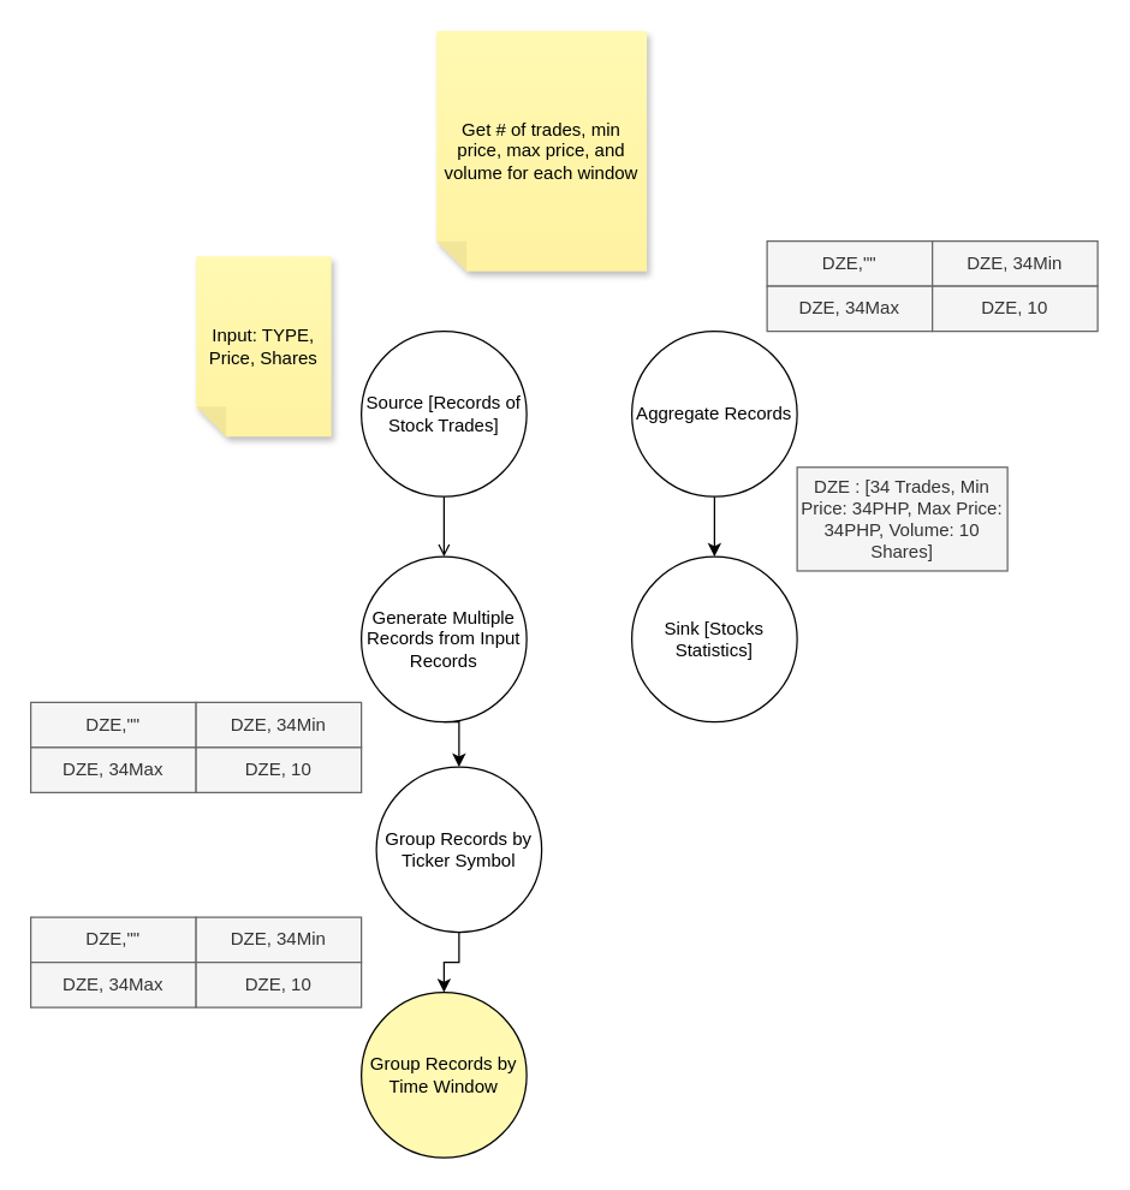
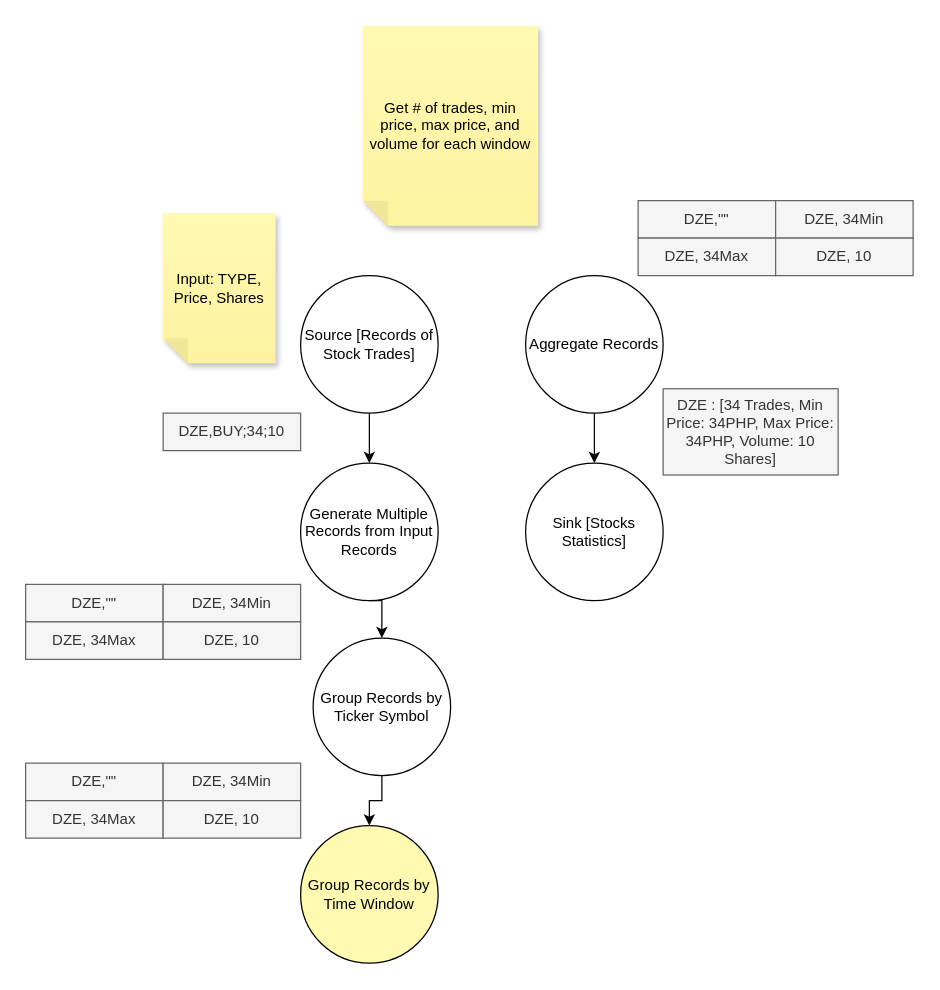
  <mxCell id="0" />
  <mxCell id="1" parent="0" />
  <mxCell id="2" value="Get # of trades, min price, max price, and volume for each window" style="shape=note;whiteSpace=wrap;html=1;backgroundOutline=1;fontColor=#000000;darkOpacity=0.05;fillColor=#FFF9B2;strokeColor=none;fillStyle=solid;direction=west;gradientDirection=north;gradientColor=#FFF2A1;shadow=1;size=20;pointerEvents=1;" parent="1" vertex="1"><mxGeometry x="290" y="20" width="140" height="160" as="geometry" /></mxCell>
- <mxCell id="3" style="edgeStyle=orthogonalEdgeStyle;rounded=0;orthogonalLoop=1;jettySize=auto;html=1;exitX=0.5;exitY=1;exitDx=0;exitDy=0;entryX=0.5;entryY=0;entryDx=0;entryDy=0;endArrow=open;" parent="1" source="4" target="6" edge="1"><mxGeometry relative="1" as="geometry" /></mxCell>
+ <mxCell id="3" style="edgeStyle=orthogonalEdgeStyle;rounded=0;orthogonalLoop=1;jettySize=auto;html=1;exitX=0.5;exitY=1;exitDx=0;exitDy=0;entryX=0.5;entryY=0;entryDx=0;entryDy=0;" parent="1" source="4" target="6" edge="1"><mxGeometry relative="1" as="geometry" /></mxCell>
  <mxCell id="4" value="Source [Records of Stock Trades]" style="ellipse;whiteSpace=wrap;html=1;aspect=fixed;" parent="1" vertex="1"><mxGeometry x="240" y="220" width="110" height="110" as="geometry" /></mxCell>
  <mxCell id="5" style="edgeStyle=orthogonalEdgeStyle;rounded=0;orthogonalLoop=1;jettySize=auto;html=1;exitX=0.5;exitY=1;exitDx=0;exitDy=0;entryX=0.5;entryY=0;entryDx=0;entryDy=0;" parent="1" source="6" target="8" edge="1"><mxGeometry relative="1" as="geometry" /></mxCell>
  <mxCell id="6" value="Generate Multiple Records from Input Records" style="ellipse;whiteSpace=wrap;html=1;aspect=fixed;" parent="1" vertex="1"><mxGeometry x="240" y="370" width="110" height="110" as="geometry" /></mxCell>
  <mxCell id="7" style="edgeStyle=orthogonalEdgeStyle;rounded=0;orthogonalLoop=1;jettySize=auto;html=1;exitX=0.5;exitY=1;exitDx=0;exitDy=0;entryX=0.5;entryY=0;entryDx=0;entryDy=0;" parent="1" source="8" target="9" edge="1"><mxGeometry relative="1" as="geometry" /></mxCell>
  <mxCell id="8" value="Group Records by Ticker Symbol" style="ellipse;whiteSpace=wrap;html=1;aspect=fixed;" parent="1" vertex="1"><mxGeometry x="250" y="510" width="110" height="110" as="geometry" /></mxCell>
  <mxCell id="9" value="Group Records by Time Window" style="ellipse;whiteSpace=wrap;html=1;aspect=fixed;fillColor=#fff9b2;" parent="1" vertex="1"><mxGeometry x="240" y="660" width="110" height="110" as="geometry" /></mxCell>
  <mxCell id="10" style="edgeStyle=orthogonalEdgeStyle;rounded=0;orthogonalLoop=1;jettySize=auto;html=1;exitX=0.5;exitY=1;exitDx=0;exitDy=0;entryX=0.5;entryY=0;entryDx=0;entryDy=0;" parent="1" source="11" target="12" edge="1"><mxGeometry relative="1" as="geometry" /></mxCell>
  <mxCell id="11" value="Aggregate Records" style="ellipse;whiteSpace=wrap;html=1;aspect=fixed;" parent="1" vertex="1"><mxGeometry x="420" y="220" width="110" height="110" as="geometry" /></mxCell>
  <mxCell id="12" value="Sink [Stocks Statistics]" style="ellipse;whiteSpace=wrap;html=1;aspect=fixed;" parent="1" vertex="1"><mxGeometry x="420" y="370" width="110" height="110" as="geometry" /></mxCell>
+ <mxCell id="13" value="DZE,BUY;34;10" style="text;html=1;align=center;verticalAlign=middle;whiteSpace=wrap;rounded=0;strokeWidth=1;fillColor=#f5f5f5;strokeColor=#666666;fontColor=#333333;" parent="1" vertex="1"><mxGeometry x="130" y="330" width="110" height="30" as="geometry" /></mxCell>
  <mxCell id="14" value="DZE,&quot;&quot;" style="text;html=1;align=center;verticalAlign=middle;whiteSpace=wrap;rounded=0;strokeWidth=1;fillColor=#f5f5f5;strokeColor=#666666;fontColor=#333333;" parent="1" vertex="1"><mxGeometry x="20" y="467" width="110" height="30" as="geometry" /></mxCell>
  <mxCell id="15" value="DZE, 34Max" style="text;html=1;align=center;verticalAlign=middle;whiteSpace=wrap;rounded=0;strokeWidth=1;fillColor=#f5f5f5;strokeColor=#666666;fontColor=#333333;" parent="1" vertex="1"><mxGeometry x="20" y="497" width="110" height="30" as="geometry" /></mxCell>
  <mxCell id="16" value="DZE, 34Min" style="text;html=1;align=center;verticalAlign=middle;whiteSpace=wrap;rounded=0;strokeWidth=1;fillColor=#f5f5f5;strokeColor=#666666;fontColor=#333333;" parent="1" vertex="1"><mxGeometry x="130" y="467" width="110" height="30" as="geometry" /></mxCell>
  <mxCell id="17" value="DZE, 10" style="text;html=1;align=center;verticalAlign=middle;whiteSpace=wrap;rounded=0;strokeWidth=1;fillColor=#f5f5f5;strokeColor=#666666;fontColor=#333333;" parent="1" vertex="1"><mxGeometry x="130" y="497" width="110" height="30" as="geometry" /></mxCell>
  <mxCell id="18" value="" style="edgeStyle=orthogonalEdgeStyle;rounded=0;orthogonalLoop=1;jettySize=auto;html=1;" parent="1" source="19" target="20" edge="1"><mxGeometry relative="1" as="geometry" /></mxCell>
  <mxCell id="19" value="DZE,&quot;&quot;" style="text;html=1;align=center;verticalAlign=middle;whiteSpace=wrap;rounded=0;strokeWidth=1;fillColor=#f5f5f5;strokeColor=#666666;fontColor=#333333;" parent="1" vertex="1"><mxGeometry x="20" y="610" width="110" height="30" as="geometry" /></mxCell>
  <mxCell id="20" value="DZE, 34Max" style="text;html=1;align=center;verticalAlign=middle;whiteSpace=wrap;rounded=0;strokeWidth=1;fillColor=#f5f5f5;strokeColor=#666666;fontColor=#333333;" parent="1" vertex="1"><mxGeometry x="20" y="640" width="110" height="30" as="geometry" /></mxCell>
  <mxCell id="21" value="DZE, 34Min" style="text;html=1;align=center;verticalAlign=middle;whiteSpace=wrap;rounded=0;strokeWidth=1;fillColor=#f5f5f5;strokeColor=#666666;fontColor=#333333;" parent="1" vertex="1"><mxGeometry x="130" y="610" width="110" height="30" as="geometry" /></mxCell>
  <mxCell id="22" value="DZE, 10" style="text;html=1;align=center;verticalAlign=middle;whiteSpace=wrap;rounded=0;strokeWidth=1;fillColor=#f5f5f5;strokeColor=#666666;fontColor=#333333;" parent="1" vertex="1"><mxGeometry x="130" y="640" width="110" height="30" as="geometry" /></mxCell>
  <mxCell id="23" value="DZE : [34 Trades, Min Price: 34PHP, Max Price: 34PHP, Volume: 10 Shares]" style="text;html=1;align=center;verticalAlign=middle;whiteSpace=wrap;rounded=0;strokeWidth=1;fillColor=#f5f5f5;strokeColor=#666666;fontColor=#333333;" parent="1" vertex="1"><mxGeometry x="530" y="310.5" width="140" height="69" as="geometry" /></mxCell>
  <mxCell id="24" value="DZE,&quot;&quot;" style="text;html=1;align=center;verticalAlign=middle;whiteSpace=wrap;rounded=0;strokeWidth=1;fillColor=#f5f5f5;strokeColor=#666666;fontColor=#333333;" parent="1" vertex="1"><mxGeometry x="510" y="160" width="110" height="30" as="geometry" /></mxCell>
  <mxCell id="25" value="DZE, 34Max" style="text;html=1;align=center;verticalAlign=middle;whiteSpace=wrap;rounded=0;strokeWidth=1;fillColor=#f5f5f5;strokeColor=#666666;fontColor=#333333;" parent="1" vertex="1"><mxGeometry x="510" y="190" width="110" height="30" as="geometry" /></mxCell>
  <mxCell id="26" value="DZE, 34Min" style="text;html=1;align=center;verticalAlign=middle;whiteSpace=wrap;rounded=0;strokeWidth=1;fillColor=#f5f5f5;strokeColor=#666666;fontColor=#333333;" parent="1" vertex="1"><mxGeometry x="620" y="160" width="110" height="30" as="geometry" /></mxCell>
  <mxCell id="27" value="DZE, 10" style="text;html=1;align=center;verticalAlign=middle;whiteSpace=wrap;rounded=0;strokeWidth=1;fillColor=#f5f5f5;strokeColor=#666666;fontColor=#333333;" parent="1" vertex="1"><mxGeometry x="620" y="190" width="110" height="30" as="geometry" /></mxCell>
  <mxCell id="28" value="Input: TYPE, Price, Shares" style="shape=note;whiteSpace=wrap;html=1;backgroundOutline=1;fontColor=#000000;darkOpacity=0.05;fillColor=#FFF9B2;strokeColor=none;fillStyle=solid;direction=west;gradientDirection=north;gradientColor=#FFF2A1;shadow=1;size=20;pointerEvents=1;" parent="1" vertex="1"><mxGeometry x="130" y="170" width="90" height="120" as="geometry" /></mxCell>
